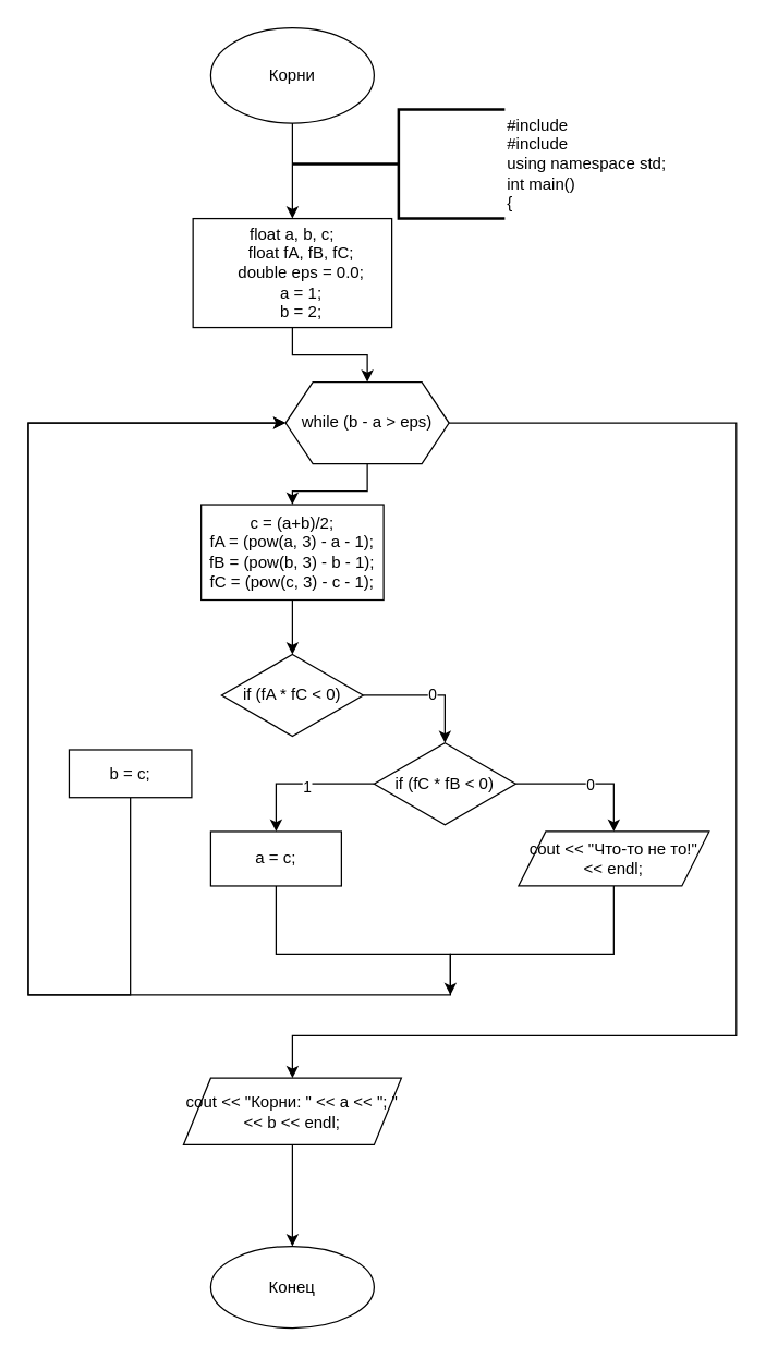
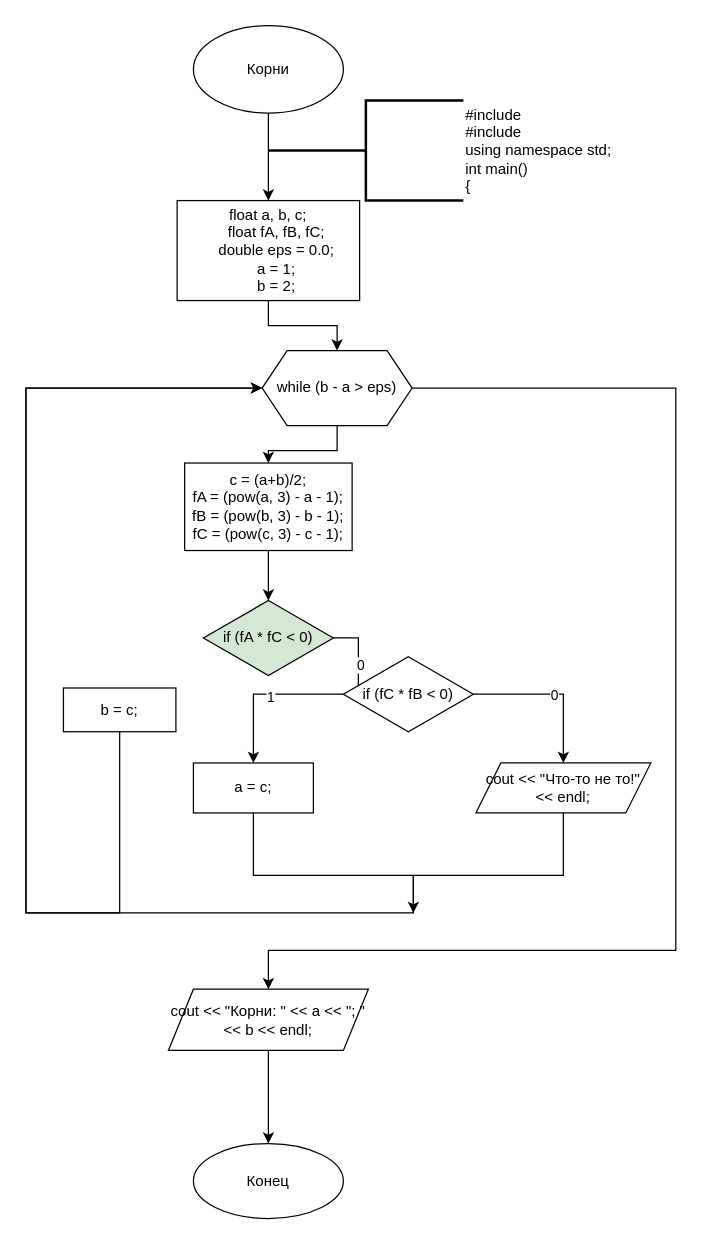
  <mxCell id="0" />
  <mxCell id="1" parent="0" />
  <mxCell id="2" value="" style="edgeStyle=orthogonalEdgeStyle;rounded=0;orthogonalLoop=1;jettySize=auto;html=1;" edge="1" parent="1" source="3" target="5"><mxGeometry relative="1" as="geometry" /></mxCell>
  <mxCell id="3" value="Корни" style="ellipse;whiteSpace=wrap;html=1;" vertex="1" parent="1"><mxGeometry x="154" y="20" width="120" height="70" as="geometry" /></mxCell>
  <mxCell id="4" value="" style="edgeStyle=orthogonalEdgeStyle;rounded=0;orthogonalLoop=1;jettySize=auto;html=1;" edge="1" parent="1" source="5" target="8"><mxGeometry relative="1" as="geometry" /></mxCell>
  <mxCell id="5" value="float a, b, c;&#10;    float fA, fB, fC;&#10;    double eps = 0.0;&#10;    a = 1;&#10;    b = 2;" style="whiteSpace=wrap;html=1;" vertex="1" parent="1"><mxGeometry x="141" y="160" width="146" height="80" as="geometry" /></mxCell>
  <mxCell id="6" value="" style="edgeStyle=orthogonalEdgeStyle;rounded=0;orthogonalLoop=1;jettySize=auto;html=1;" edge="1" parent="1" source="8" target="10"><mxGeometry relative="1" as="geometry" /></mxCell>
  <mxCell id="7" style="edgeStyle=orthogonalEdgeStyle;rounded=0;orthogonalLoop=1;jettySize=auto;html=1;entryX=0.5;entryY=0;entryDx=0;entryDy=0;" edge="1" parent="1" source="8" target="26"><mxGeometry relative="1" as="geometry"><Array as="points"><mxPoint x="540" y="310" /><mxPoint x="540" y="760" /><mxPoint x="214" y="760" /></Array></mxGeometry></mxCell>
  <mxCell id="8" value="while (b - a &gt; eps)" style="shape=hexagon;perimeter=hexagonPerimeter2;whiteSpace=wrap;html=1;fixedSize=1;" vertex="1" parent="1"><mxGeometry x="209" y="280" width="120" height="60" as="geometry" /></mxCell>
  <mxCell id="9" value="" style="edgeStyle=orthogonalEdgeStyle;rounded=0;orthogonalLoop=1;jettySize=auto;html=1;" edge="1" parent="1" source="10" target="13"><mxGeometry relative="1" as="geometry" /></mxCell>
  <mxCell id="10" value="c = (a+b)/2;&lt;br&gt;fA = (pow(a, 3) - a - 1);&lt;br&gt;fB = (pow(b, 3) - b - 1);&lt;br&gt;fC = (pow(c, 3) - c - 1);" style="whiteSpace=wrap;html=1;" vertex="1" parent="1"><mxGeometry x="147" y="370" width="134" height="70" as="geometry" /></mxCell>
  <mxCell id="11" value="" style="edgeStyle=orthogonalEdgeStyle;rounded=0;orthogonalLoop=1;jettySize=auto;html=1;" edge="1" parent="1" source="13" target="20"><mxGeometry relative="1" as="geometry" /></mxCell>
  <mxCell id="12" value="0" style="edgeLabel;html=1;align=center;verticalAlign=middle;resizable=0;points=[];" vertex="1" connectable="0" parent="11"><mxGeometry x="0.053" y="1" relative="1" as="geometry"><mxPoint as="offset" /></mxGeometry></mxCell>
- <mxCell id="13" value="if (fA * fC &lt; 0)" style="rhombus;whiteSpace=wrap;html=1;" vertex="1" parent="1"><mxGeometry x="162" y="480" width="104" height="60" as="geometry" /></mxCell>
+ <mxCell id="13" value="if (fA * fC &lt; 0)" style="rhombus;whiteSpace=wrap;html=1;fillColor=#d5e8d4;" vertex="1" parent="1"><mxGeometry x="162" y="480" width="104" height="60" as="geometry" /></mxCell>
  <mxCell id="14" style="edgeStyle=orthogonalEdgeStyle;rounded=0;orthogonalLoop=1;jettySize=auto;html=1;entryX=0;entryY=0.5;entryDx=0;entryDy=0;" edge="1" parent="1" source="15" target="8"><mxGeometry relative="1" as="geometry"><mxPoint x="214" y="790" as="targetPoint" /><Array as="points"><mxPoint x="95" y="730" /><mxPoint x="20" y="730" /><mxPoint x="20" y="310" /></Array></mxGeometry></mxCell>
  <mxCell id="15" value="b = c;" style="whiteSpace=wrap;html=1;" vertex="1" parent="1"><mxGeometry x="50" y="550" width="90" height="35" as="geometry" /></mxCell>
  <mxCell id="16" style="edgeStyle=orthogonalEdgeStyle;rounded=0;orthogonalLoop=1;jettySize=auto;html=1;" edge="1" parent="1" source="20" target="22"><mxGeometry relative="1" as="geometry"><mxPoint x="200" y="630" as="targetPoint" /></mxGeometry></mxCell>
  <mxCell id="17" value="1" style="edgeLabel;html=1;align=center;verticalAlign=middle;resizable=0;points=[];" vertex="1" connectable="0" parent="16"><mxGeometry x="-0.065" y="2" relative="1" as="geometry"><mxPoint as="offset" /></mxGeometry></mxCell>
  <mxCell id="18" value="" style="edgeStyle=orthogonalEdgeStyle;rounded=0;orthogonalLoop=1;jettySize=auto;html=1;" edge="1" parent="1" source="20" target="24"><mxGeometry relative="1" as="geometry" /></mxCell>
  <mxCell id="19" value="0" style="edgeLabel;html=1;align=center;verticalAlign=middle;resizable=0;points=[];" vertex="1" connectable="0" parent="18"><mxGeometry x="0.009" relative="1" as="geometry"><mxPoint as="offset" /></mxGeometry></mxCell>
- <mxCell id="20" value="if (fC * fB &lt; 0)" style="rhombus;whiteSpace=wrap;html=1;" vertex="1" parent="1"><mxGeometry x="274" y="545" width="104" height="60" as="geometry" /></mxCell>
+ <mxCell id="20" value="if (fC * fB &lt; 0)" style="rhombus;whiteSpace=wrap;html=1;" vertex="1" parent="1"><mxGeometry x="274" y="525" width="104" height="60" as="geometry" /></mxCell>
  <mxCell id="21" style="edgeStyle=orthogonalEdgeStyle;rounded=0;orthogonalLoop=1;jettySize=auto;html=1;exitX=0.5;exitY=1;exitDx=0;exitDy=0;entryX=0;entryY=0.5;entryDx=0;entryDy=0;" edge="1" parent="1" source="22" target="8"><mxGeometry relative="1" as="geometry"><Array as="points"><mxPoint x="202" y="700" /><mxPoint x="330" y="700" /><mxPoint x="330" y="730" /><mxPoint x="20" y="730" /><mxPoint x="20" y="310" /></Array></mxGeometry></mxCell>
  <mxCell id="22" value="a = c;" style="rounded=0;whiteSpace=wrap;html=1;" vertex="1" parent="1"><mxGeometry x="154" y="610" width="96" height="40" as="geometry" /></mxCell>
  <mxCell id="23" style="edgeStyle=orthogonalEdgeStyle;rounded=0;orthogonalLoop=1;jettySize=auto;html=1;" edge="1" parent="1" source="24"><mxGeometry relative="1" as="geometry"><mxPoint x="330" y="730" as="targetPoint" /><Array as="points"><mxPoint x="450" y="700" /><mxPoint x="330" y="700" /></Array></mxGeometry></mxCell>
  <mxCell id="24" value="cout &lt;&lt; &quot;Что-то не то!&quot; &lt;&lt; endl;" style="shape=parallelogram;perimeter=parallelogramPerimeter;whiteSpace=wrap;html=1;fixedSize=1;" vertex="1" parent="1"><mxGeometry x="380" y="610" width="140" height="40" as="geometry" /></mxCell>
  <mxCell id="25" value="" style="edgeStyle=orthogonalEdgeStyle;rounded=0;orthogonalLoop=1;jettySize=auto;html=1;" edge="1" parent="1" source="26" target="27"><mxGeometry relative="1" as="geometry" /></mxCell>
  <mxCell id="26" value="cout &lt;&lt; &quot;Корни: &quot; &lt;&lt; a &lt;&lt; &quot;; &quot; &lt;&lt; b &lt;&lt; endl;" style="shape=parallelogram;perimeter=parallelogramPerimeter;whiteSpace=wrap;html=1;fixedSize=1;" vertex="1" parent="1"><mxGeometry x="134" y="791" width="160" height="49" as="geometry" /></mxCell>
  <mxCell id="27" value="Конец" style="ellipse;whiteSpace=wrap;html=1;" vertex="1" parent="1"><mxGeometry x="154" y="914.5" width="120" height="60" as="geometry" /></mxCell>
  <mxCell id="28" value="#include &lt;iostream&gt;&#10;#include &lt;cmath&gt;&#10;using namespace std;&#10;int main()&#10;{" style="strokeWidth=2;html=1;shape=mxgraph.flowchart.annotation_2;align=left;labelPosition=right;pointerEvents=1;" vertex="1" parent="1"><mxGeometry x="214" y="80" width="156" height="80" as="geometry" /></mxCell>
